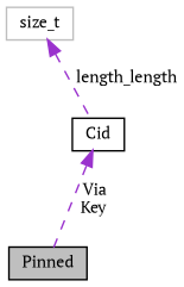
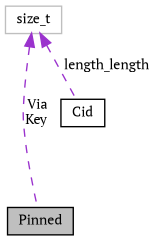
  digraph {
    fontname="PT Serif"
    node [color=black fillcolor=white fontname="PT Serif" fontsize=10 shape=record style=filled]
    edge [color=darkorchid3 dir=back fontname="PT Serif" fontsize=10 labelfontname=Helvetica labelfontsize=10 style=dashed]
    n1 [fillcolor=grey75 fontcolor=black height=0.2 label=Pinned width=0.4]
    n2 [height=0.2 label=Cid width=0.4]
    n3 [color=grey75 height=0.2 label=size_t width=0.4]
-   n2 -> n1 [label=" Via\nKey"]
+   n3 -> n1 [label=" Via\nKey"]
    n3 -> n2 [label=" length_length"]
  }
